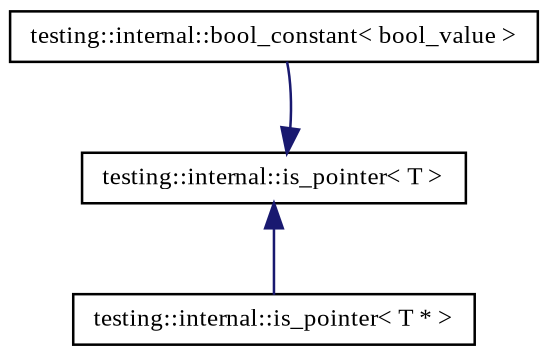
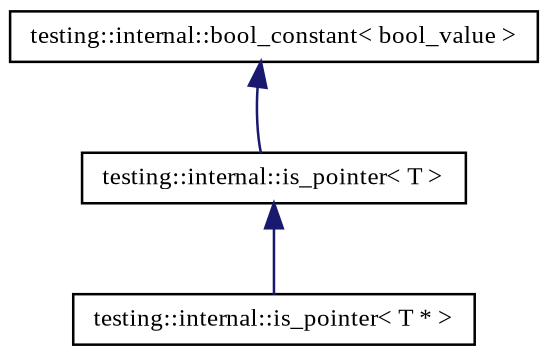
  digraph {
    fontname="Liberation Serif"
    rankdir=TB
    node [color=black fillcolor=white fontname="Liberation Serif" fontsize=10 shape=record style=filled]
    edge [color=midnightblue dir=back fontname="Liberation Serif" fontsize=10 labelfontname=Helvetica labelfontsize=10 style=solid]
    n1 [height=0.2 label="testing::internal::bool_constant\< bool_value \>" width=0.4]
    n2 [height=0.2 label="testing::internal::is_pointer\< T \>" width=0.4]
    n3 [height=0.2 label="testing::internal::is_pointer\< T * \>" width=0.4]
-   n2 -> n1
+   n1 -> n2
    n2 -> n3
  }
